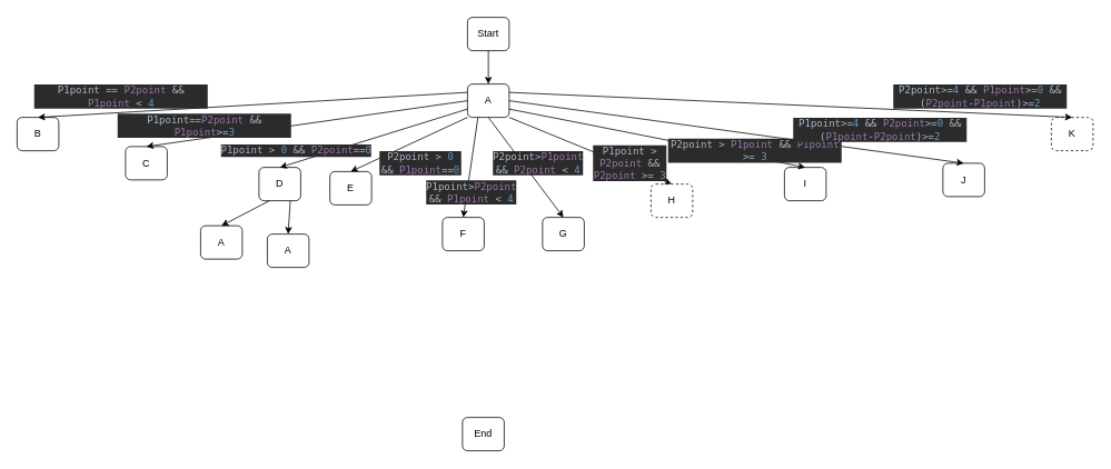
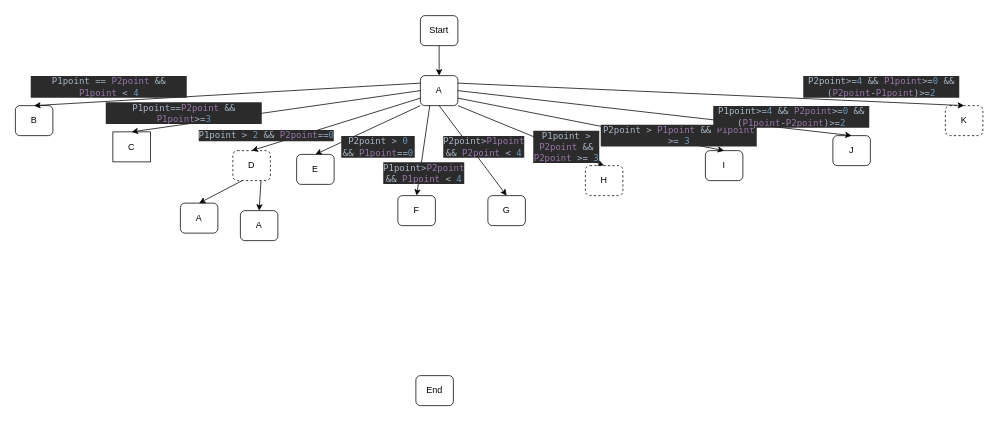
  <mxCell id="0" />
  <mxCell id="1" parent="0" />
  <mxCell id="2" value="Start" style="rounded=1;whiteSpace=wrap;html=1;" vertex="1" parent="1"><mxGeometry x="560" y="20" width="50" height="40" as="geometry" /></mxCell>
  <mxCell id="3" value="A" style="rounded=1;whiteSpace=wrap;html=1;" vertex="1" parent="1"><mxGeometry x="560" y="100" width="50" height="40" as="geometry" /></mxCell>
  <mxCell id="4" value="A" style="rounded=1;whiteSpace=wrap;html=1;" vertex="1" parent="1"><mxGeometry x="320" y="280" width="50" height="40" as="geometry" /></mxCell>
  <mxCell id="5" value="A" style="rounded=1;whiteSpace=wrap;html=1;" vertex="1" parent="1"><mxGeometry x="240" y="270" width="50" height="40" as="geometry" /></mxCell>
- <mxCell id="6" value="J" style="rounded=1;whiteSpace=wrap;html=1;" vertex="1" parent="1"><mxGeometry x="1130" y="195" width="50" height="40" as="geometry" /></mxCell>
- <mxCell id="7" value="D" style="rounded=1;whiteSpace=wrap;html=1;" vertex="1" parent="1"><mxGeometry x="310" y="200" width="50" height="40" as="geometry" /></mxCell>
+ <mxCell id="6" value="J" style="rounded=1;whiteSpace=wrap;html=1;" vertex="1" parent="1"><mxGeometry x="1110" y="180" width="50" height="40" as="geometry" /></mxCell>
+ <mxCell id="7" value="D" style="rounded=1;whiteSpace=wrap;html=1;dashed=1;" vertex="1" parent="1"><mxGeometry x="310" y="200" width="50" height="40" as="geometry" /></mxCell>
  <mxCell id="8" value="" style="endArrow=classic;html=1;rounded=0;exitX=0.5;exitY=1;exitDx=0;exitDy=0;entryX=0.5;entryY=0;entryDx=0;entryDy=0;" edge="1" parent="1" source="2" target="3"><mxGeometry width="50" height="50" relative="1" as="geometry"><mxPoint x="580" y="360" as="sourcePoint" /><mxPoint x="630" y="310" as="targetPoint" /></mxGeometry></mxCell>
  <mxCell id="9" value="" style="endArrow=classic;html=1;rounded=0;exitX=0.25;exitY=1;exitDx=0;exitDy=0;entryX=0.5;entryY=0;entryDx=0;entryDy=0;" edge="1" parent="1" source="7" target="5"><mxGeometry width="50" height="50" relative="1" as="geometry"><mxPoint x="580" y="360" as="sourcePoint" /><mxPoint x="630" y="310" as="targetPoint" /></mxGeometry></mxCell>
  <mxCell id="10" value="" style="endArrow=classic;html=1;rounded=0;exitX=0.75;exitY=1;exitDx=0;exitDy=0;entryX=0.5;entryY=0;entryDx=0;entryDy=0;" edge="1" parent="1" source="7" target="4"><mxGeometry width="50" height="50" relative="1" as="geometry"><mxPoint x="580" y="360" as="sourcePoint" /><mxPoint x="630" y="310" as="targetPoint" /></mxGeometry></mxCell>
  <mxCell id="11" value="" style="endArrow=classic;html=1;rounded=0;entryX=0.5;entryY=0;entryDx=0;entryDy=0;exitX=1;exitY=1;exitDx=0;exitDy=0;" edge="1" parent="1" source="3" target="20"><mxGeometry width="50" height="50" relative="1" as="geometry"><mxPoint x="580" y="360" as="sourcePoint" /><mxPoint x="630" y="310" as="targetPoint" /></mxGeometry></mxCell>
  <mxCell id="12" value="" style="endArrow=classic;html=1;rounded=0;exitX=0;exitY=1;exitDx=0;exitDy=0;entryX=0.5;entryY=0;entryDx=0;entryDy=0;" edge="1" parent="1" source="3" target="17"><mxGeometry width="50" height="50" relative="1" as="geometry"><mxPoint x="580" y="360" as="sourcePoint" /><mxPoint x="630" y="310" as="targetPoint" /></mxGeometry></mxCell>
  <mxCell id="13" value="End" style="rounded=1;whiteSpace=wrap;html=1;" vertex="1" parent="1"><mxGeometry x="554" y="500" width="50" height="40" as="geometry" /></mxCell>
  <mxCell id="14" value="B" style="rounded=1;whiteSpace=wrap;html=1;" vertex="1" parent="1"><mxGeometry x="20" y="140" width="50" height="40" as="geometry" /></mxCell>
  <mxCell id="15" value="K" style="rounded=1;whiteSpace=wrap;html=1;dashed=1;" vertex="1" parent="1"><mxGeometry x="1260" y="140" width="50" height="40" as="geometry" /></mxCell>
- <mxCell id="16" value="C" style="rounded=1;whiteSpace=wrap;html=1;" vertex="1" parent="1"><mxGeometry x="150" y="175" width="50" height="40" as="geometry" /></mxCell>
+ <mxCell id="16" value="C" style="whiteSpace=wrap;html=1;rounded=0;" vertex="1" parent="1"><mxGeometry x="150" y="175" width="50" height="40" as="geometry" /></mxCell>
  <mxCell id="17" value="E" style="rounded=1;whiteSpace=wrap;html=1;" vertex="1" parent="1"><mxGeometry x="395" y="205" width="50" height="40" as="geometry" /></mxCell>
  <mxCell id="18" value="F" style="rounded=1;whiteSpace=wrap;html=1;" vertex="1" parent="1"><mxGeometry x="530" y="260" width="50" height="40" as="geometry" /></mxCell>
  <mxCell id="19" value="G" style="rounded=1;whiteSpace=wrap;html=1;" vertex="1" parent="1"><mxGeometry x="650" y="260" width="50" height="40" as="geometry" /></mxCell>
  <mxCell id="20" value="H" style="rounded=1;whiteSpace=wrap;html=1;dashed=1;" vertex="1" parent="1"><mxGeometry x="780" y="220" width="50" height="40" as="geometry" /></mxCell>
  <mxCell id="21" value="I" style="rounded=1;whiteSpace=wrap;html=1;" vertex="1" parent="1"><mxGeometry x="940" y="200" width="50" height="40" as="geometry" /></mxCell>
  <mxCell id="22" value="" style="endArrow=classic;html=1;rounded=0;exitX=0.25;exitY=1;exitDx=0;exitDy=0;entryX=0.5;entryY=0;entryDx=0;entryDy=0;" edge="1" parent="1" source="3" target="18"><mxGeometry width="50" height="50" relative="1" as="geometry"><mxPoint x="580" y="360" as="sourcePoint" /><mxPoint x="630" y="310" as="targetPoint" /></mxGeometry></mxCell>
  <mxCell id="23" value="" style="endArrow=classic;html=1;rounded=0;exitX=0;exitY=0.5;exitDx=0;exitDy=0;entryX=0.5;entryY=0;entryDx=0;entryDy=0;" edge="1" parent="1" source="3" target="16"><mxGeometry width="50" height="50" relative="1" as="geometry"><mxPoint x="580" y="360" as="sourcePoint" /><mxPoint x="630" y="310" as="targetPoint" /></mxGeometry></mxCell>
  <mxCell id="24" value="" style="endArrow=classic;html=1;rounded=0;exitX=0;exitY=0.25;exitDx=0;exitDy=0;entryX=0.5;entryY=0;entryDx=0;entryDy=0;" edge="1" parent="1" source="3" target="14"><mxGeometry width="50" height="50" relative="1" as="geometry"><mxPoint x="580" y="360" as="sourcePoint" /><mxPoint x="630" y="310" as="targetPoint" /></mxGeometry></mxCell>
  <mxCell id="25" value="" style="endArrow=classic;html=1;rounded=0;exitX=1;exitY=0.75;exitDx=0;exitDy=0;entryX=0.5;entryY=0;entryDx=0;entryDy=0;" edge="1" parent="1" source="3" target="21"><mxGeometry width="50" height="50" relative="1" as="geometry"><mxPoint x="580" y="360" as="sourcePoint" /><mxPoint x="630" y="310" as="targetPoint" /></mxGeometry></mxCell>
  <mxCell id="26" value="" style="endArrow=classic;html=1;rounded=0;exitX=0.5;exitY=1;exitDx=0;exitDy=0;entryX=0.5;entryY=0;entryDx=0;entryDy=0;" edge="1" parent="1" source="3" target="19"><mxGeometry width="50" height="50" relative="1" as="geometry"><mxPoint x="580" y="360" as="sourcePoint" /><mxPoint x="630" y="310" as="targetPoint" /></mxGeometry></mxCell>
  <mxCell id="27" value="" style="endArrow=classic;html=1;rounded=0;exitX=1;exitY=0.25;exitDx=0;exitDy=0;entryX=0.5;entryY=0;entryDx=0;entryDy=0;" edge="1" parent="1" source="3" target="15"><mxGeometry width="50" height="50" relative="1" as="geometry"><mxPoint x="580" y="360" as="sourcePoint" /><mxPoint x="630" y="310" as="targetPoint" /></mxGeometry></mxCell>
  <mxCell id="28" value="" style="endArrow=classic;html=1;rounded=0;exitX=1;exitY=0.5;exitDx=0;exitDy=0;entryX=0.5;entryY=0;entryDx=0;entryDy=0;" edge="1" parent="1" source="3" target="6"><mxGeometry width="50" height="50" relative="1" as="geometry"><mxPoint x="580" y="360" as="sourcePoint" /><mxPoint x="630" y="310" as="targetPoint" /></mxGeometry></mxCell>
  <mxCell id="29" value="&lt;div style=&quot;background-color: rgb(43, 43, 43); color: rgb(169, 183, 198); font-family: &amp;quot;JetBrains Mono&amp;quot;, monospace;&quot;&gt;P1point == &lt;span style=&quot;color:#9876aa;&quot;&gt;P2point &lt;/span&gt;&amp;amp;&amp;amp; &lt;span style=&quot;color:#9876aa;&quot;&gt;P1point &lt;/span&gt;&amp;lt; &lt;span style=&quot;color:#6897bb;&quot;&gt;4&lt;/span&gt;&lt;/div&gt;" style="text;html=1;strokeColor=none;fillColor=none;align=center;verticalAlign=middle;whiteSpace=wrap;rounded=0;" vertex="1" parent="1"><mxGeometry x="40" y="100" width="210" height="30" as="geometry" /></mxCell>
  <mxCell id="30" value="&lt;div style=&quot;background-color: rgb(43, 43, 43); color: rgb(169, 183, 198); font-family: &amp;quot;JetBrains Mono&amp;quot;, monospace;&quot;&gt;P2point &amp;gt; &lt;span style=&quot;color:#6897bb;&quot;&gt;0 &lt;/span&gt;&amp;amp;&amp;amp; &lt;span style=&quot;color:#9876aa;&quot;&gt;P1point&lt;/span&gt;==&lt;span style=&quot;color:#6897bb;&quot;&gt;0&lt;/span&gt;&lt;/div&gt;" style="text;html=1;strokeColor=none;fillColor=none;align=center;verticalAlign=middle;whiteSpace=wrap;rounded=0;" vertex="1" parent="1"><mxGeometry x="454" y="180" width="100" height="30" as="geometry" /></mxCell>
  <mxCell id="31" value="&lt;div style=&quot;background-color: rgb(43, 43, 43); color: rgb(169, 183, 198); font-family: &amp;quot;JetBrains Mono&amp;quot;, monospace;&quot;&gt;P2point&amp;gt;&lt;span style=&quot;color:#9876aa;&quot;&gt;P1point &lt;/span&gt;&amp;amp;&amp;amp; &lt;span style=&quot;color:#9876aa;&quot;&gt;P2point &lt;/span&gt;&amp;lt; &lt;span style=&quot;color:#6897bb;&quot;&gt;4&lt;/span&gt;&lt;/div&gt;" style="text;html=1;strokeColor=none;fillColor=none;align=center;verticalAlign=middle;whiteSpace=wrap;rounded=0;" vertex="1" parent="1"><mxGeometry x="590" y="180" width="110" height="30" as="geometry" /></mxCell>
  <mxCell id="32" value="&lt;div style=&quot;background-color: rgb(43, 43, 43); color: rgb(169, 183, 198); font-family: &amp;quot;JetBrains Mono&amp;quot;, monospace;&quot;&gt;P1point &amp;gt; &lt;span style=&quot;color:#9876aa;&quot;&gt;P2point &lt;/span&gt;&amp;amp;&amp;amp; &lt;span style=&quot;color:#9876aa;&quot;&gt;P2point &lt;/span&gt;&amp;gt;= &lt;span style=&quot;color:#6897bb;&quot;&gt;3&lt;/span&gt;&lt;/div&gt;" style="text;html=1;strokeColor=none;fillColor=none;align=center;verticalAlign=middle;whiteSpace=wrap;rounded=0;" vertex="1" parent="1"><mxGeometry x="710" y="180" width="90" height="30" as="geometry" /></mxCell>
  <mxCell id="33" value="&lt;div style=&quot;background-color: rgb(43, 43, 43); color: rgb(169, 183, 198); font-family: &amp;quot;JetBrains Mono&amp;quot;, monospace;&quot;&gt;P2point &amp;gt; &lt;span style=&quot;color:#9876aa;&quot;&gt;P1point &lt;/span&gt;&amp;amp;&amp;amp; &lt;span style=&quot;color:#9876aa;&quot;&gt;P1point &lt;/span&gt;&amp;gt;= &lt;span style=&quot;color:#6897bb;&quot;&gt;3&lt;/span&gt;&lt;/div&gt;" style="text;html=1;strokeColor=none;fillColor=none;align=center;verticalAlign=middle;whiteSpace=wrap;rounded=0;" vertex="1" parent="1"><mxGeometry x="800" y="165" width="210" height="30" as="geometry" /></mxCell>
  <mxCell id="34" value="&lt;div style=&quot;background-color: rgb(43, 43, 43); color: rgb(169, 183, 198); font-family: &amp;quot;JetBrains Mono&amp;quot;, monospace;&quot;&gt;P1point&amp;gt;=&lt;span style=&quot;color:#6897bb;&quot;&gt;4 &lt;/span&gt;&amp;amp;&amp;amp; &lt;span style=&quot;color:#9876aa;&quot;&gt;P2point&lt;/span&gt;&amp;gt;=&lt;span style=&quot;color:#6897bb;&quot;&gt;0 &lt;/span&gt;&amp;amp;&amp;amp; (&lt;span style=&quot;color:#9876aa;&quot;&gt;P1point&lt;/span&gt;-&lt;span style=&quot;color:#9876aa;&quot;&gt;P2point&lt;/span&gt;)&amp;gt;=&lt;span style=&quot;color:#6897bb;&quot;&gt;2&lt;/span&gt;&lt;/div&gt;" style="text;html=1;strokeColor=none;fillColor=none;align=center;verticalAlign=middle;whiteSpace=wrap;rounded=0;" vertex="1" parent="1"><mxGeometry x="950" y="140" width="210" height="30" as="geometry" /></mxCell>
  <mxCell id="35" value="&lt;div style=&quot;background-color: rgb(43, 43, 43); color: rgb(169, 183, 198); font-family: &amp;quot;JetBrains Mono&amp;quot;, monospace;&quot;&gt;P2point&amp;gt;=&lt;span style=&quot;color:#6897bb;&quot;&gt;4 &lt;/span&gt;&amp;amp;&amp;amp; &lt;span style=&quot;color:#9876aa;&quot;&gt;P1point&lt;/span&gt;&amp;gt;=&lt;span style=&quot;color:#6897bb;&quot;&gt;0 &lt;/span&gt;&amp;amp;&amp;amp; (&lt;span style=&quot;color:#9876aa;&quot;&gt;P2point&lt;/span&gt;-&lt;span style=&quot;color:#9876aa;&quot;&gt;P1point&lt;/span&gt;)&amp;gt;=&lt;span style=&quot;color:#6897bb;&quot;&gt;2&lt;/span&gt;&lt;/div&gt;" style="text;html=1;strokeColor=none;fillColor=none;align=center;verticalAlign=middle;whiteSpace=wrap;rounded=0;" vertex="1" parent="1"><mxGeometry x="1070" y="100" width="210" height="30" as="geometry" /></mxCell>
  <mxCell id="36" value="" style="endArrow=classic;html=1;rounded=0;exitX=0;exitY=0.75;exitDx=0;exitDy=0;entryX=0.5;entryY=0;entryDx=0;entryDy=0;" edge="1" parent="1" source="3" target="7"><mxGeometry width="50" height="50" relative="1" as="geometry"><mxPoint x="560" y="130" as="sourcePoint" /><mxPoint x="335" y="200" as="targetPoint" /></mxGeometry></mxCell>
- <mxCell id="37" value="&lt;div style=&quot;background-color: rgb(43, 43, 43); color: rgb(169, 183, 198); font-family: &amp;quot;JetBrains Mono&amp;quot;, monospace;&quot;&gt;P1point &amp;gt; &lt;span style=&quot;color:#6897bb;&quot;&gt;0 &lt;/span&gt;&amp;amp;&amp;amp; &lt;span style=&quot;color:#9876aa;&quot;&gt;P2point&lt;/span&gt;==&lt;span style=&quot;color:#6897bb;&quot;&gt;0&lt;/span&gt;&lt;/div&gt;" style="text;html=1;strokeColor=none;fillColor=none;align=center;verticalAlign=middle;whiteSpace=wrap;rounded=0;" vertex="1" parent="1"><mxGeometry x="250" y="165" width="210" height="30" as="geometry" /></mxCell>
+ <mxCell id="37" value="&lt;div style=&quot;background-color: rgb(43, 43, 43); color: rgb(169, 183, 198); font-family: &amp;quot;JetBrains Mono&amp;quot;, monospace;&quot;&gt;P1point &amp;gt; &lt;span style=&quot;color:#6897bb;&quot;&gt;2 &lt;/span&gt;&amp;amp;&amp;amp; &lt;span style=&quot;color:#9876aa;&quot;&gt;P2point&lt;/span&gt;==&lt;span style=&quot;color:#6897bb;&quot;&gt;0&lt;/span&gt;&lt;/div&gt;" style="text;html=1;strokeColor=none;fillColor=none;align=center;verticalAlign=middle;whiteSpace=wrap;rounded=0;" vertex="1" parent="1"><mxGeometry x="250" y="165" width="210" height="30" as="geometry" /></mxCell>
  <mxCell id="38" value="&lt;div style=&quot;background-color: rgb(43, 43, 43); color: rgb(169, 183, 198); font-family: &amp;quot;JetBrains Mono&amp;quot;, monospace;&quot;&gt;P1point==&lt;span style=&quot;color:#9876aa;&quot;&gt;P2point &lt;/span&gt;&amp;amp;&amp;amp; &lt;span style=&quot;color:#9876aa;&quot;&gt;P1point&lt;/span&gt;&amp;gt;=&lt;span style=&quot;color:#6897bb;&quot;&gt;3&lt;/span&gt;&lt;/div&gt;" style="text;html=1;strokeColor=none;fillColor=none;align=center;verticalAlign=middle;whiteSpace=wrap;rounded=0;" vertex="1" parent="1"><mxGeometry x="140" y="135" width="210" height="30" as="geometry" /></mxCell>
  <mxCell id="39" value="&lt;div style=&quot;background-color: rgb(43, 43, 43); color: rgb(169, 183, 198); font-family: &amp;quot;JetBrains Mono&amp;quot;, monospace;&quot;&gt;P1point&amp;gt;&lt;span style=&quot;color:#9876aa;&quot;&gt;P2point &lt;/span&gt;&amp;amp;&amp;amp; &lt;span style=&quot;color:#9876aa;&quot;&gt;P1point &lt;/span&gt;&amp;lt; &lt;span style=&quot;color:#6897bb;&quot;&gt;4&lt;/span&gt;&lt;/div&gt;" style="text;html=1;strokeColor=none;fillColor=none;align=center;verticalAlign=middle;whiteSpace=wrap;rounded=0;" vertex="1" parent="1"><mxGeometry x="530" y="215" width="70" height="30" as="geometry" /></mxCell>
